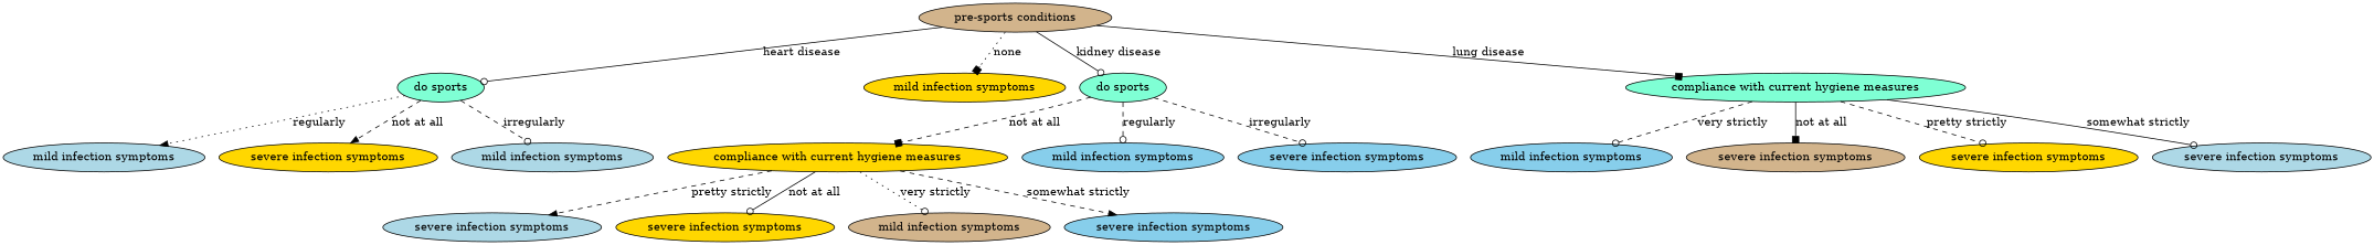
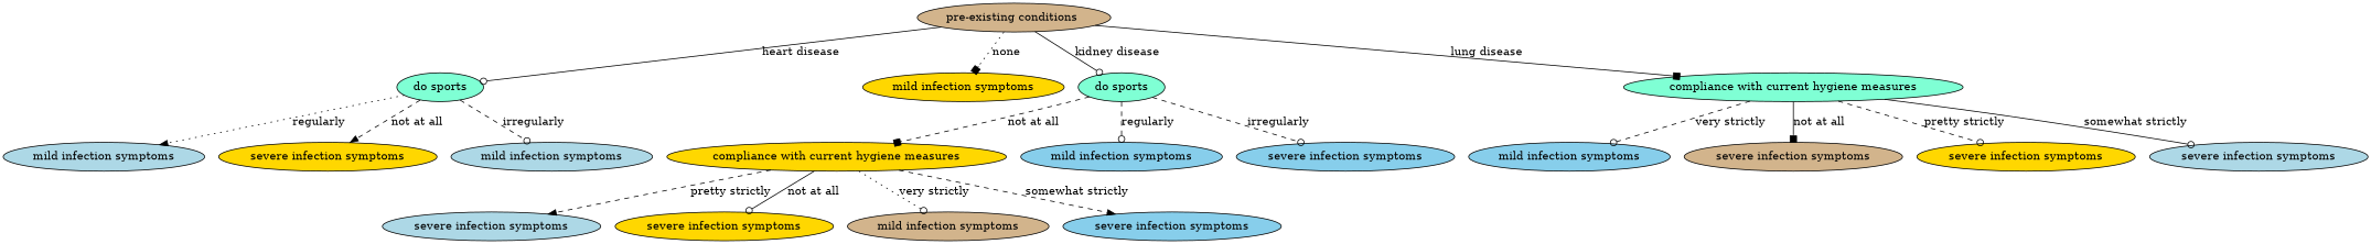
  digraph {
    node [style=filled fillcolor=gold]
    edge [style=dashed arrowhead=odot]
    n1 [label="mild infection symptoms" fillcolor=lightblue]
    n2 [label="do sports" fillcolor=aquamarine]
    n3 [label="severe infection symptoms"]
    n4 [label="mild infection symptoms" fillcolor=lightblue]
-   "pre-existing conditions " [fillcolor=tan label="pre-sports conditions"]
+   "pre-existing conditions " [fillcolor=tan]
    n6 [label="mild infection symptoms"]
    n7 [label="do sports" fillcolor=aquamarine]
    n8 [label="compliance with current hygiene measures" fillcolor=aquamarine]
    n9 [label="severe infection symptoms" fillcolor=lightblue]
    n10 [label="compliance with current hygiene measures"]
    n11 [label="severe infection symptoms"]
    n12 [label="mild infection symptoms" fillcolor=tan]
    n13 [label="severe infection symptoms" fillcolor=skyblue]
    n14 [label="mild infection symptoms" fillcolor=skyblue]
    n15 [label="severe infection symptoms" fillcolor=skyblue]
    n16 [label="mild infection symptoms" fillcolor=skyblue]
    n17 [label="severe infection symptoms" fillcolor=tan]
    n18 [label="severe infection symptoms"]
    n19 [label="severe infection symptoms" fillcolor=lightblue]
    n2 -> n1 [label=regularly style=dotted arrowhead=normal]
    n2 -> n3 [label="not at all" arrowhead=normal]
    n2 -> n4 [label=irregularly]
    "pre-existing conditions " -> n2 [label="heart disease" style=solid]
    "pre-existing conditions " -> n6 [label=none style=dotted arrowhead=box]
    "pre-existing conditions " -> n7 [label="kidney disease" style=solid]
    "pre-existing conditions " -> n8 [label="lung disease" style=solid arrowhead=box]
    n7 -> n10 [label="not at all" arrowhead=box]
    n7 -> n14 [label=regularly]
    n7 -> n15 [label=irregularly]
    n8 -> n16 [label="very strictly"]
    n8 -> n17 [label="not at all" style=solid arrowhead=box]
    n8 -> n18 [label="pretty strictly"]
    n8 -> n19 [label="somewhat strictly" style=solid]
    n10 -> n9 [label="pretty strictly" arrowhead=normal]
    n10 -> n11 [label="not at all" style=solid]
    n10 -> n12 [label="very strictly" style=dotted]
    n10 -> n13 [label="somewhat strictly" arrowhead=normal]
  }
